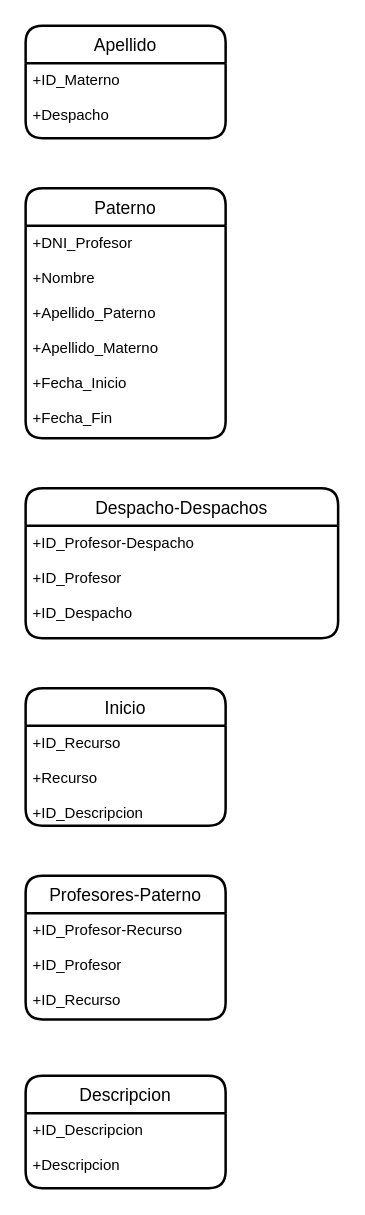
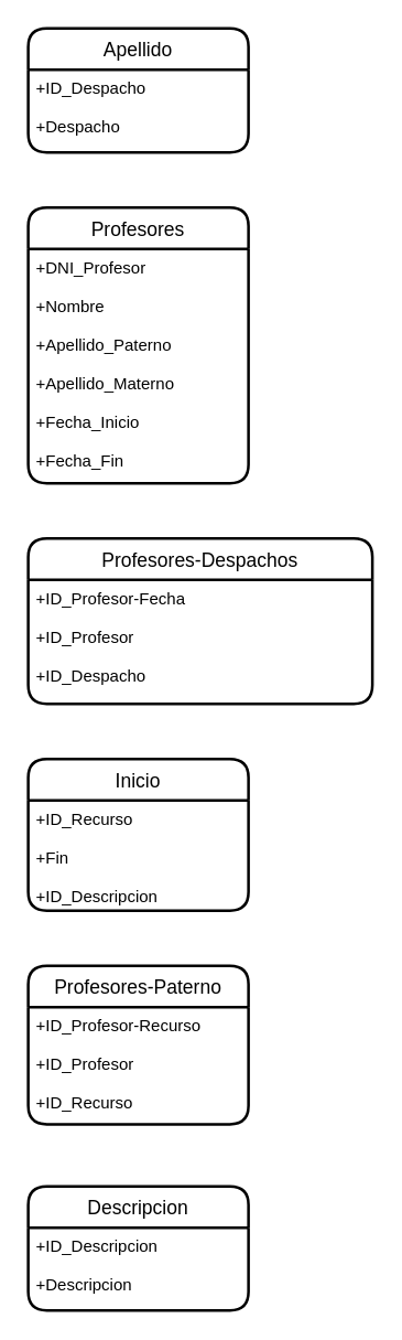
  <mxCell id="0" />
  <mxCell id="1" parent="0" />
  <mxCell id="2" value="Apellido" style="swimlane;childLayout=stackLayout;horizontal=1;startSize=30;horizontalStack=0;rounded=1;fontSize=14;fontStyle=0;strokeWidth=2;resizeParent=0;resizeLast=1;shadow=0;dashed=0;align=center;" parent="1" vertex="1"><mxGeometry x="20" y="20" width="160" height="90" as="geometry" /></mxCell>
- <mxCell id="3" value="+ID_Materno&#10;&#10;+Despacho&#10;&#10;&#10;&#10;&#10;" style="align=left;strokeColor=none;fillColor=none;spacingLeft=4;fontSize=12;verticalAlign=top;resizable=0;rotatable=0;part=1;" parent="2" vertex="1"><mxGeometry y="30" width="160" height="60" as="geometry" /></mxCell>
- <mxCell id="4" value="Paterno" style="swimlane;childLayout=stackLayout;horizontal=1;startSize=30;horizontalStack=0;rounded=1;fontSize=14;fontStyle=0;strokeWidth=2;resizeParent=0;resizeLast=1;shadow=0;dashed=0;align=center;" parent="1" vertex="1"><mxGeometry x="20" y="150" width="160" height="200" as="geometry" /></mxCell>
+ <mxCell id="3" value="+ID_Despacho&#10;&#10;+Despacho&#10;&#10;&#10;&#10;&#10;" style="align=left;strokeColor=none;fillColor=none;spacingLeft=4;fontSize=12;verticalAlign=top;resizable=0;rotatable=0;part=1;" parent="2" vertex="1"><mxGeometry y="30" width="160" height="60" as="geometry" /></mxCell>
+ <mxCell id="4" value="Profesores" style="swimlane;childLayout=stackLayout;horizontal=1;startSize=30;horizontalStack=0;rounded=1;fontSize=14;fontStyle=0;strokeWidth=2;resizeParent=0;resizeLast=1;shadow=0;dashed=0;align=center;" parent="1" vertex="1"><mxGeometry x="20" y="150" width="160" height="200" as="geometry" /></mxCell>
  <mxCell id="5" value="+DNI_Profesor&#10;&#10;+Nombre&#10;&#10;+Apellido_Paterno&#10;&#10;+Apellido_Materno&#10;&#10;+Fecha_Inicio&#10;&#10;+Fecha_Fin&#10;&#10;&#10;" style="align=left;strokeColor=none;fillColor=none;spacingLeft=4;fontSize=12;verticalAlign=top;resizable=0;rotatable=0;part=1;" parent="4" vertex="1"><mxGeometry y="30" width="160" height="170" as="geometry" /></mxCell>
  <mxCell id="6" value="Inicio" style="swimlane;childLayout=stackLayout;horizontal=1;startSize=30;horizontalStack=0;rounded=1;fontSize=14;fontStyle=0;strokeWidth=2;resizeParent=0;resizeLast=1;shadow=0;dashed=0;align=center;" parent="1" vertex="1"><mxGeometry x="20" y="550" width="160" height="110" as="geometry" /></mxCell>
- <mxCell id="7" value="+ID_Recurso&#10;&#10;+Recurso&#10;&#10;+ID_Descripcion&#10;&#10;&#10;&#10;" style="align=left;strokeColor=none;fillColor=none;spacingLeft=4;fontSize=12;verticalAlign=top;resizable=0;rotatable=0;part=1;" parent="6" vertex="1"><mxGeometry y="30" width="160" height="80" as="geometry" /></mxCell>
- <mxCell id="8" value="Despacho-Despachos" style="swimlane;childLayout=stackLayout;horizontal=1;startSize=30;horizontalStack=0;rounded=1;fontSize=14;fontStyle=0;strokeWidth=2;resizeParent=0;resizeLast=1;shadow=0;dashed=0;align=center;" parent="1" vertex="1"><mxGeometry x="20" y="390" width="250" height="120" as="geometry" /></mxCell>
- <mxCell id="9" value="+ID_Profesor-Despacho&#10;&#10;+ID_Profesor&#10;&#10;+ID_Despacho&#10;&#10;" style="align=left;strokeColor=none;fillColor=none;spacingLeft=4;fontSize=12;verticalAlign=top;resizable=0;rotatable=0;part=1;" parent="8" vertex="1"><mxGeometry y="30" width="250" height="90" as="geometry" /></mxCell>
+ <mxCell id="7" value="+ID_Recurso&#10;&#10;+Fin&#10;&#10;+ID_Descripcion&#10;&#10;&#10;&#10;" style="align=left;strokeColor=none;fillColor=none;spacingLeft=4;fontSize=12;verticalAlign=top;resizable=0;rotatable=0;part=1;" parent="6" vertex="1"><mxGeometry y="30" width="160" height="80" as="geometry" /></mxCell>
+ <mxCell id="8" value="Profesores-Despachos" style="swimlane;childLayout=stackLayout;horizontal=1;startSize=30;horizontalStack=0;rounded=1;fontSize=14;fontStyle=0;strokeWidth=2;resizeParent=0;resizeLast=1;shadow=0;dashed=0;align=center;" parent="1" vertex="1"><mxGeometry x="20" y="390" width="250" height="120" as="geometry" /></mxCell>
+ <mxCell id="9" value="+ID_Profesor-Fecha&#10;&#10;+ID_Profesor&#10;&#10;+ID_Despacho&#10;&#10;" style="align=left;strokeColor=none;fillColor=none;spacingLeft=4;fontSize=12;verticalAlign=top;resizable=0;rotatable=0;part=1;" parent="8" vertex="1"><mxGeometry y="30" width="250" height="90" as="geometry" /></mxCell>
  <mxCell id="10" value="Profesores-Paterno" style="swimlane;childLayout=stackLayout;horizontal=1;startSize=30;horizontalStack=0;rounded=1;fontSize=14;fontStyle=0;strokeWidth=2;resizeParent=0;resizeLast=1;shadow=0;dashed=0;align=center;" parent="1" vertex="1"><mxGeometry x="20" y="700" width="160" height="115" as="geometry" /></mxCell>
  <mxCell id="11" value="+ID_Profesor-Recurso&#10;&#10;+ID_Profesor&#10;&#10;+ID_Recurso&#10;&#10;" style="align=left;strokeColor=none;fillColor=none;spacingLeft=4;fontSize=12;verticalAlign=top;resizable=0;rotatable=0;part=1;" parent="10" vertex="1"><mxGeometry y="30" width="160" height="85" as="geometry" /></mxCell>
  <mxCell id="12" value="Descripcion" style="swimlane;childLayout=stackLayout;horizontal=1;startSize=30;horizontalStack=0;rounded=1;fontSize=14;fontStyle=0;strokeWidth=2;resizeParent=0;resizeLast=1;shadow=0;dashed=0;align=center;" parent="1" vertex="1"><mxGeometry x="20" y="860" width="160" height="90" as="geometry" /></mxCell>
  <mxCell id="13" value="+ID_Descripcion&#10;&#10;+Descripcion&#10;" style="align=left;strokeColor=none;fillColor=none;spacingLeft=4;fontSize=12;verticalAlign=top;resizable=0;rotatable=0;part=1;" parent="12" vertex="1"><mxGeometry y="30" width="160" height="60" as="geometry" /></mxCell>
